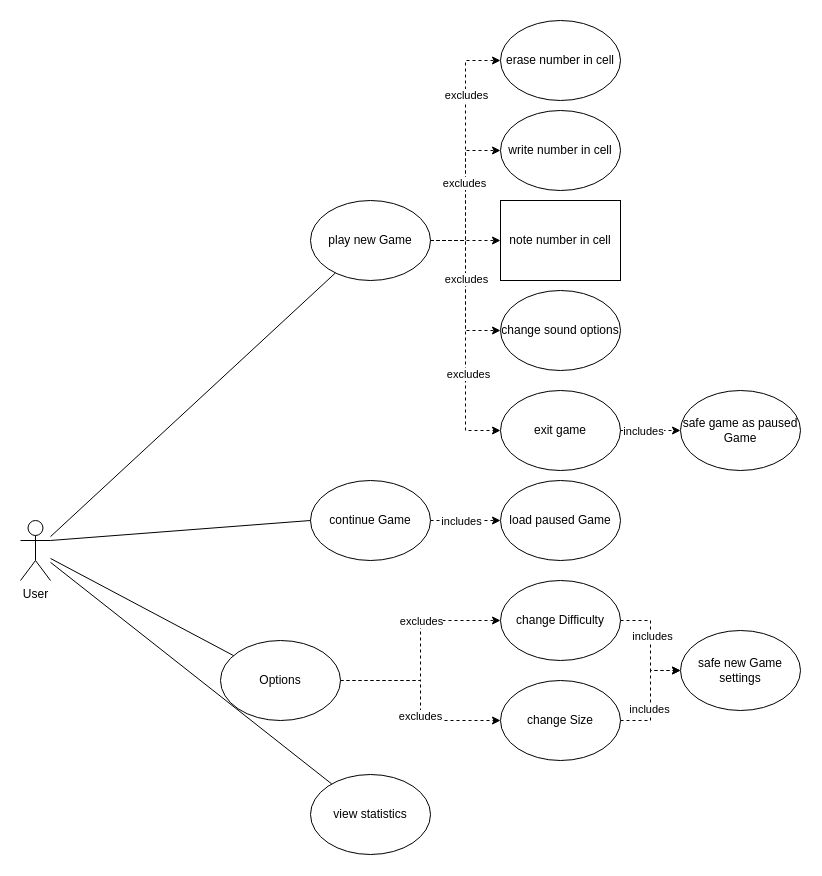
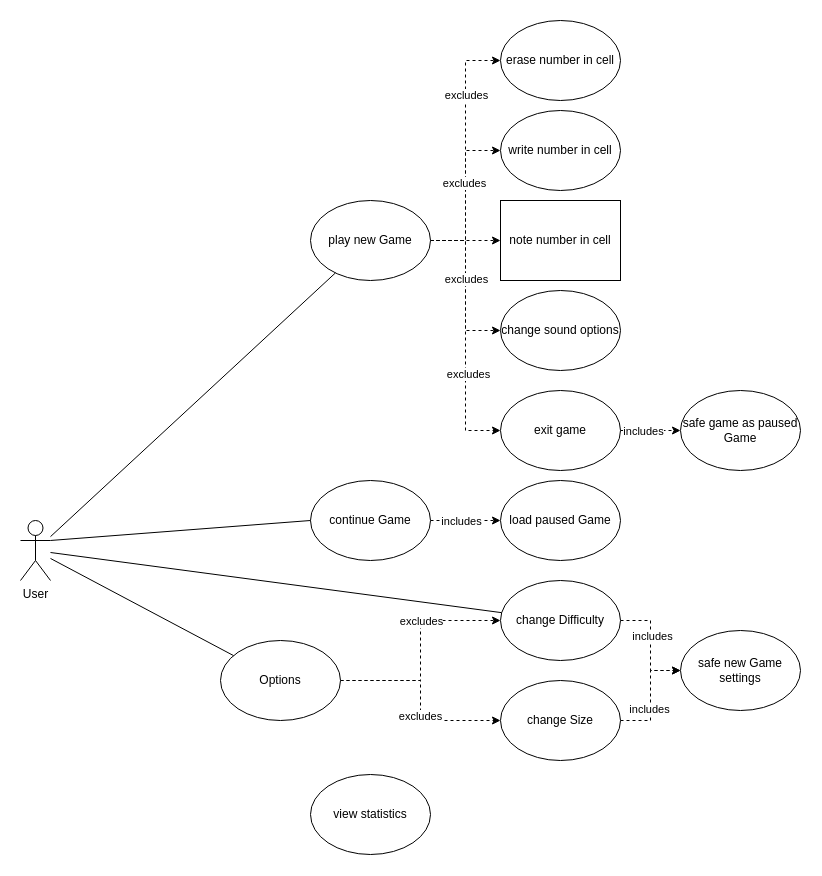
  <mxCell id="0" />
  <mxCell id="1" parent="0" />
  <mxCell id="2" value="User" style="shape=umlActor;verticalLabelPosition=bottom;verticalAlign=top;html=1;outlineConnect=0;" parent="1" vertex="1"><mxGeometry x="20" y="520" width="30" height="60" as="geometry" /></mxCell>
  <mxCell id="3" style="edgeStyle=orthogonalEdgeStyle;rounded=0;orthogonalLoop=1;jettySize=auto;html=1;entryX=0;entryY=0.5;entryDx=0;entryDy=0;dashed=1;" edge="1" parent="1" source="12" target="29"><mxGeometry relative="1" as="geometry" /></mxCell>
  <mxCell id="4" value="excludes" style="edgeLabel;html=1;align=center;verticalAlign=middle;resizable=0;points=[];" vertex="1" connectable="0" parent="3"><mxGeometry x="0.445" relative="1" as="geometry"><mxPoint as="offset" /></mxGeometry></mxCell>
  <mxCell id="5" style="edgeStyle=orthogonalEdgeStyle;rounded=0;orthogonalLoop=1;jettySize=auto;html=1;entryX=0;entryY=0.5;entryDx=0;entryDy=0;dashed=1;" edge="1" parent="1" source="12" target="30"><mxGeometry relative="1" as="geometry" /></mxCell>
  <mxCell id="6" value="excludes" style="edgeLabel;html=1;align=center;verticalAlign=middle;resizable=0;points=[];" vertex="1" connectable="0" parent="5"><mxGeometry x="0.163" y="2" relative="1" as="geometry"><mxPoint as="offset" /></mxGeometry></mxCell>
  <mxCell id="7" style="edgeStyle=orthogonalEdgeStyle;rounded=0;orthogonalLoop=1;jettySize=auto;html=1;dashed=1;" edge="1" parent="1" source="12" target="31"><mxGeometry relative="1" as="geometry" /></mxCell>
  <mxCell id="8" style="edgeStyle=orthogonalEdgeStyle;rounded=0;orthogonalLoop=1;jettySize=auto;html=1;entryX=0;entryY=0.5;entryDx=0;entryDy=0;dashed=1;" edge="1" parent="1" source="12" target="32"><mxGeometry relative="1" as="geometry" /></mxCell>
  <mxCell id="9" style="edgeStyle=orthogonalEdgeStyle;rounded=0;orthogonalLoop=1;jettySize=auto;html=1;entryX=0;entryY=0.5;entryDx=0;entryDy=0;dashed=1;" edge="1" parent="1" source="12" target="35"><mxGeometry relative="1" as="geometry" /></mxCell>
  <mxCell id="10" value="excludes" style="edgeLabel;html=1;align=center;verticalAlign=middle;resizable=0;points=[];" vertex="1" connectable="0" parent="9"><mxGeometry x="-0.44" relative="1" as="geometry"><mxPoint as="offset" /></mxGeometry></mxCell>
  <mxCell id="11" value="excludes" style="edgeLabel;html=1;align=center;verticalAlign=middle;resizable=0;points=[];" vertex="1" connectable="0" parent="9"><mxGeometry x="0.292" y="2" relative="1" as="geometry"><mxPoint as="offset" /></mxGeometry></mxCell>
  <mxCell id="12" value="play new Game" style="ellipse;whiteSpace=wrap;html=1;" parent="1" vertex="1"><mxGeometry x="310" y="200" width="120" height="80" as="geometry" /></mxCell>
  <mxCell id="13" style="edgeStyle=orthogonalEdgeStyle;rounded=0;orthogonalLoop=1;jettySize=auto;html=1;dashed=1;" parent="1" source="17" target="20" edge="1"><mxGeometry relative="1" as="geometry" /></mxCell>
  <mxCell id="14" value="excludes" style="edgeLabel;html=1;align=center;verticalAlign=middle;resizable=0;points=[];" parent="13" vertex="1" connectable="0"><mxGeometry x="0.276" relative="1" as="geometry"><mxPoint as="offset" /></mxGeometry></mxCell>
  <mxCell id="15" style="edgeStyle=orthogonalEdgeStyle;rounded=0;orthogonalLoop=1;jettySize=auto;html=1;dashed=1;" parent="1" source="17" target="23" edge="1"><mxGeometry relative="1" as="geometry" /></mxCell>
  <mxCell id="16" value="excludes" style="edgeLabel;html=1;align=center;verticalAlign=middle;resizable=0;points=[];" parent="15" vertex="1" connectable="0"><mxGeometry x="0.151" y="-1" relative="1" as="geometry"><mxPoint as="offset" /></mxGeometry></mxCell>
  <mxCell id="17" value="Options" style="ellipse;whiteSpace=wrap;html=1;" parent="1" vertex="1"><mxGeometry x="220" y="640" width="120" height="80" as="geometry" /></mxCell>
  <mxCell id="18" style="edgeStyle=orthogonalEdgeStyle;rounded=0;orthogonalLoop=1;jettySize=auto;html=1;dashed=1;" parent="1" source="20" target="26" edge="1"><mxGeometry relative="1" as="geometry" /></mxCell>
  <mxCell id="19" value="includes" style="edgeLabel;html=1;align=center;verticalAlign=middle;resizable=0;points=[];" parent="18" vertex="1" connectable="0"><mxGeometry x="-0.174" y="1" relative="1" as="geometry"><mxPoint as="offset" /></mxGeometry></mxCell>
  <mxCell id="20" value="change Difficulty" style="ellipse;whiteSpace=wrap;html=1;" parent="1" vertex="1"><mxGeometry x="500" y="580" width="120" height="80" as="geometry" /></mxCell>
  <mxCell id="21" style="edgeStyle=orthogonalEdgeStyle;rounded=0;orthogonalLoop=1;jettySize=auto;html=1;dashed=1;" parent="1" source="23" target="26" edge="1"><mxGeometry relative="1" as="geometry" /></mxCell>
  <mxCell id="22" value="includes" style="edgeLabel;html=1;align=center;verticalAlign=middle;resizable=0;points=[];" parent="21" vertex="1" connectable="0"><mxGeometry x="-0.244" y="2" relative="1" as="geometry"><mxPoint as="offset" /></mxGeometry></mxCell>
  <mxCell id="23" value="change Size" style="ellipse;whiteSpace=wrap;html=1;" parent="1" vertex="1"><mxGeometry x="500" y="680" width="120" height="80" as="geometry" /></mxCell>
  <mxCell id="24" value="" style="endArrow=none;html=1;rounded=0;" parent="1" source="17" target="2" edge="1"><mxGeometry width="50" height="50" relative="1" as="geometry"><mxPoint x="390" y="650" as="sourcePoint" /><mxPoint x="440" y="600" as="targetPoint" /></mxGeometry></mxCell>
  <mxCell id="25" value="" style="endArrow=none;html=1;rounded=0;" parent="1" source="12" target="2" edge="1"><mxGeometry width="50" height="50" relative="1" as="geometry"><mxPoint x="326.167" y="607.406" as="sourcePoint" /><mxPoint x="60" y="519.995" as="targetPoint" /></mxGeometry></mxCell>
  <mxCell id="26" value="safe new Game settings" style="ellipse;whiteSpace=wrap;html=1;" parent="1" vertex="1"><mxGeometry x="680" y="630" width="120" height="80" as="geometry" /></mxCell>
  <mxCell id="27" value="view statistics" style="ellipse;whiteSpace=wrap;html=1;" parent="1" vertex="1"><mxGeometry x="310" y="774" width="120" height="80" as="geometry" /></mxCell>
- <mxCell id="28" value="" style="endArrow=none;html=1;" parent="1" source="2" target="27" edge="1"><mxGeometry width="50" height="50" relative="1" as="geometry"><mxPoint x="480" y="890" as="sourcePoint" /><mxPoint x="530" y="840" as="targetPoint" /></mxGeometry></mxCell>
+ <mxCell id="28" value="" style="endArrow=none;html=1;" parent="1" source="2" target="20" edge="1"><mxGeometry width="50" height="50" relative="1" as="geometry"><mxPoint x="480" y="890" as="sourcePoint" /><mxPoint x="530" y="840" as="targetPoint" /></mxGeometry></mxCell>
  <mxCell id="29" value="erase number in cell" style="ellipse;whiteSpace=wrap;html=1;" vertex="1" parent="1"><mxGeometry x="500" y="20" width="120" height="80" as="geometry" /></mxCell>
  <mxCell id="30" value="write number in cell" style="ellipse;whiteSpace=wrap;html=1;" vertex="1" parent="1"><mxGeometry x="500" y="110" width="120" height="80" as="geometry" /></mxCell>
  <mxCell id="31" value="note number in cell" style="whiteSpace=wrap;html=1;rounded=0;" vertex="1" parent="1"><mxGeometry x="500" y="200" width="120" height="80" as="geometry" /></mxCell>
  <mxCell id="32" value="change sound options" style="ellipse;whiteSpace=wrap;html=1;" vertex="1" parent="1"><mxGeometry x="500" y="290" width="120" height="80" as="geometry" /></mxCell>
  <mxCell id="33" style="edgeStyle=orthogonalEdgeStyle;rounded=0;orthogonalLoop=1;jettySize=auto;html=1;dashed=1;" edge="1" parent="1" source="35" target="36"><mxGeometry relative="1" as="geometry" /></mxCell>
  <mxCell id="34" value="includes" style="edgeLabel;html=1;align=center;verticalAlign=middle;resizable=0;points=[];" vertex="1" connectable="0" parent="33"><mxGeometry x="-0.275" y="1" relative="1" as="geometry"><mxPoint y="1" as="offset" /></mxGeometry></mxCell>
  <mxCell id="35" value="exit game" style="ellipse;whiteSpace=wrap;html=1;" vertex="1" parent="1"><mxGeometry x="500" y="390" width="120" height="80" as="geometry" /></mxCell>
  <mxCell id="36" value="safe game as paused Game" style="ellipse;whiteSpace=wrap;html=1;" vertex="1" parent="1"><mxGeometry x="680" y="390" width="120" height="80" as="geometry" /></mxCell>
  <mxCell id="37" style="edgeStyle=orthogonalEdgeStyle;rounded=0;orthogonalLoop=1;jettySize=auto;html=1;dashed=1;" edge="1" parent="1" source="39" target="41"><mxGeometry relative="1" as="geometry" /></mxCell>
  <mxCell id="38" value="includes" style="edgeLabel;html=1;align=center;verticalAlign=middle;resizable=0;points=[];" vertex="1" connectable="0" parent="37"><mxGeometry x="-0.25" relative="1" as="geometry"><mxPoint x="4" as="offset" /></mxGeometry></mxCell>
  <mxCell id="39" value="continue Game" style="ellipse;whiteSpace=wrap;html=1;" vertex="1" parent="1"><mxGeometry x="310" y="480" width="120" height="80" as="geometry" /></mxCell>
  <mxCell id="40" value="" style="endArrow=none;html=1;rounded=0;exitX=1;exitY=0.333;exitDx=0;exitDy=0;exitPerimeter=0;entryX=0;entryY=0.5;entryDx=0;entryDy=0;" edge="1" parent="1" source="2" target="39"><mxGeometry width="50" height="50" relative="1" as="geometry"><mxPoint x="420" y="500" as="sourcePoint" /><mxPoint x="470" y="450" as="targetPoint" /></mxGeometry></mxCell>
  <mxCell id="41" value="load paused Game" style="ellipse;whiteSpace=wrap;html=1;" vertex="1" parent="1"><mxGeometry x="500" y="480" width="120" height="80" as="geometry" /></mxCell>
